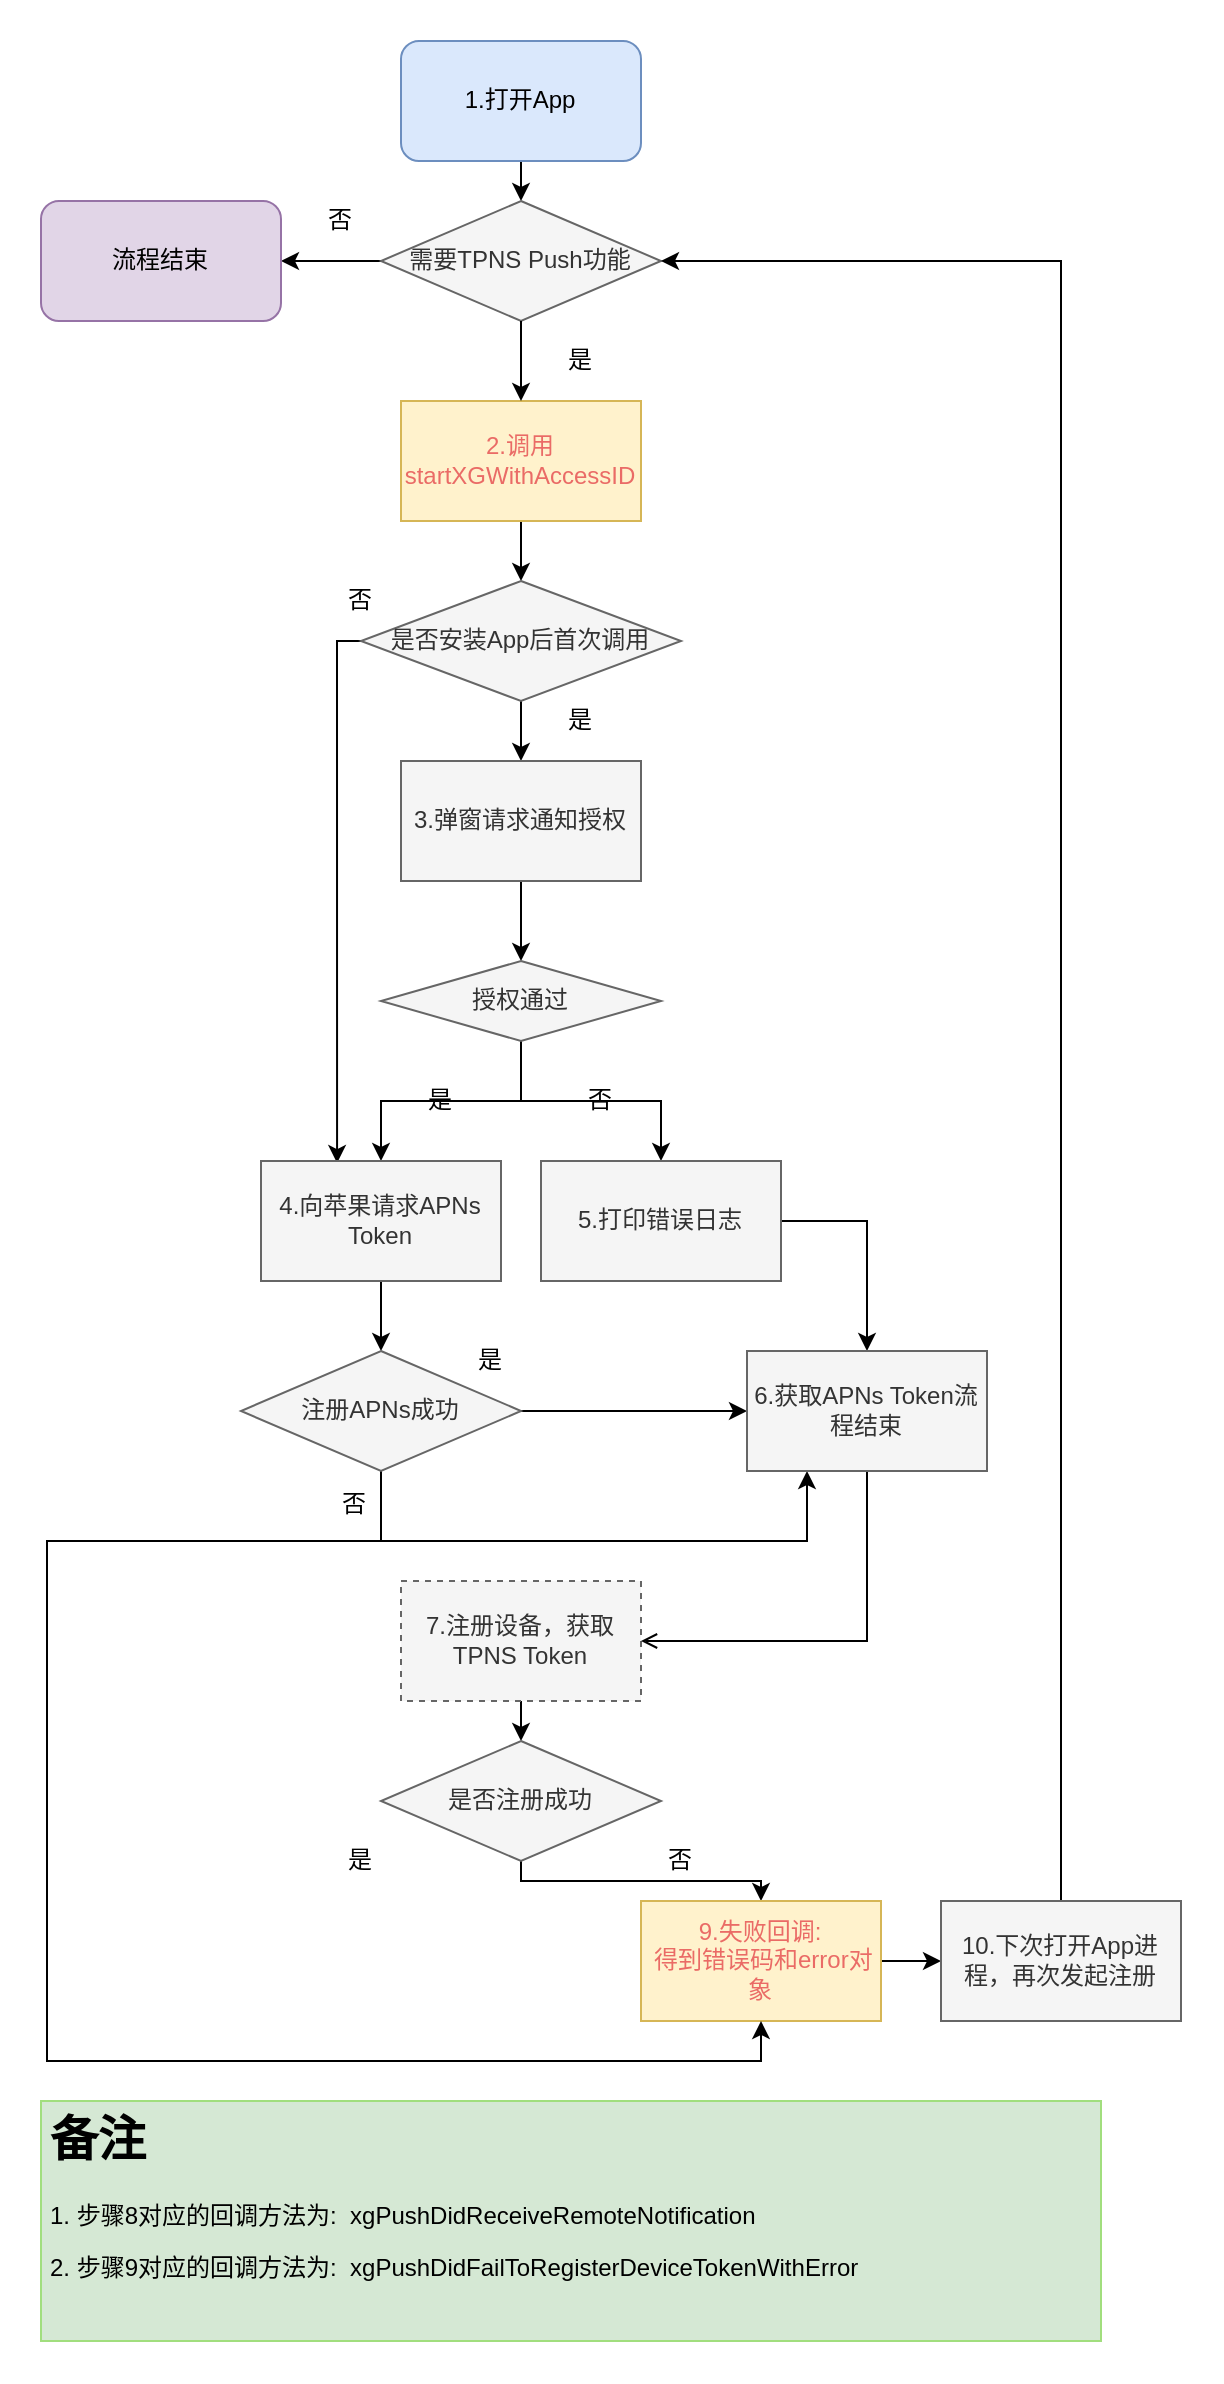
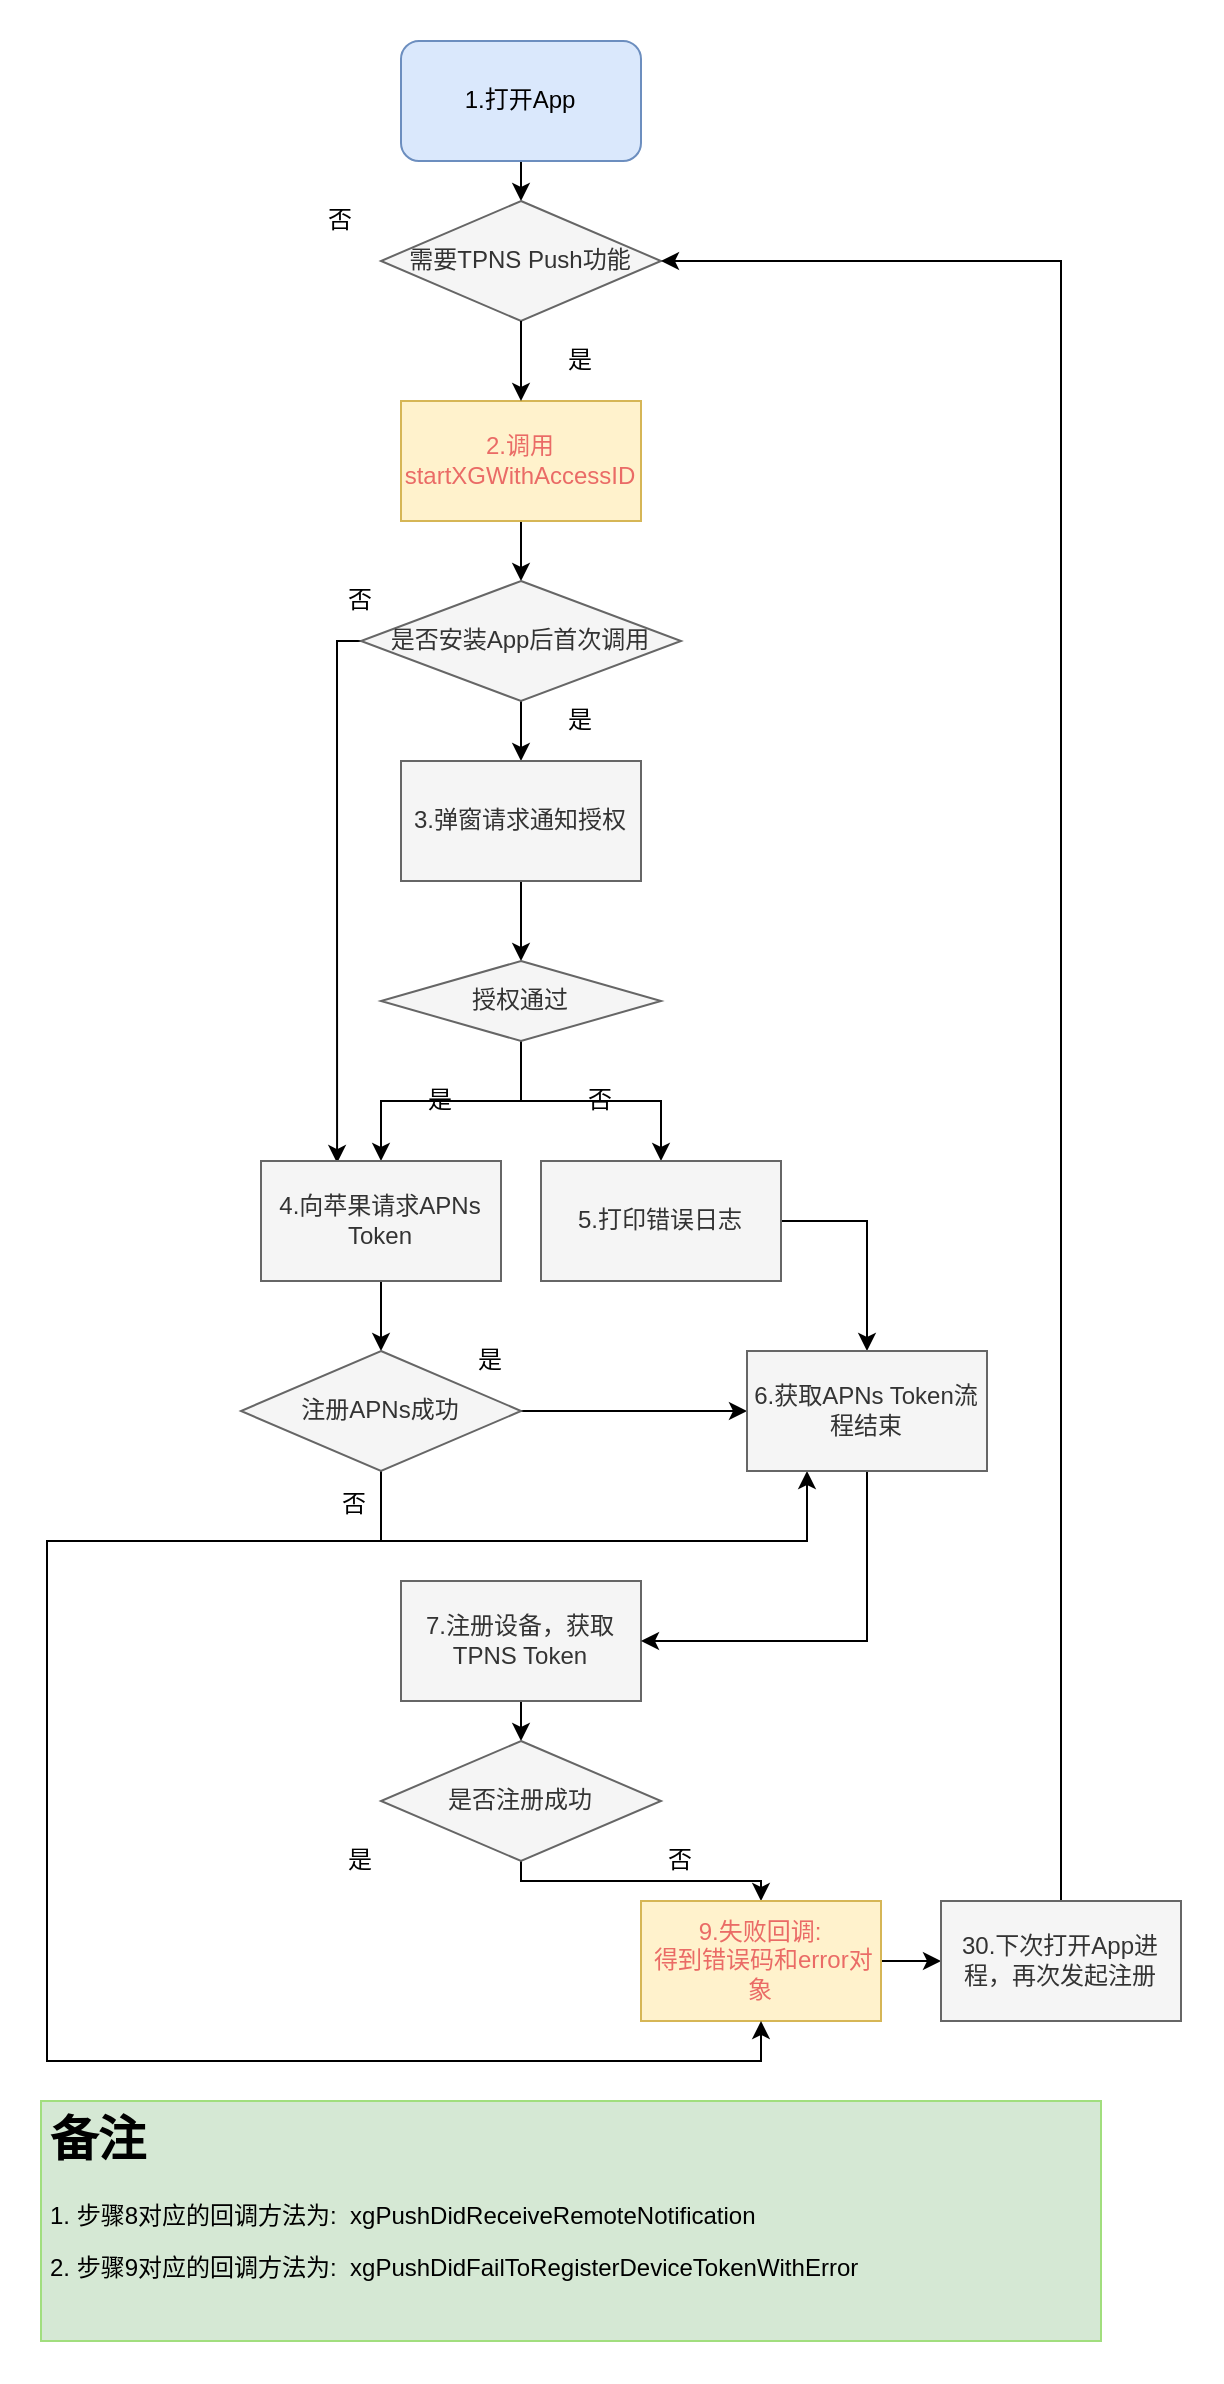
  <mxCell id="0" />
  <mxCell id="1" parent="0" />
  <mxCell id="2" value="" style="endArrow=classic;html=1;exitX=0.5;exitY=1;exitDx=0;exitDy=0;entryX=0.5;entryY=0;entryDx=0;entryDy=0;" edge="1" parent="1" source="3"><mxGeometry width="50" height="50" relative="1" as="geometry"><mxPoint x="260" y="80" as="sourcePoint" /><mxPoint x="260" y="100" as="targetPoint" /></mxGeometry></mxCell>
  <mxCell id="3" value="&lt;font face=&quot;helvetica&quot;&gt;1.打开App&lt;/font&gt;" style="rounded=1;whiteSpace=wrap;html=1;fillColor=#dae8fc;strokeColor=#6c8ebf;" vertex="1" parent="1"><mxGeometry x="200" y="20" width="120" height="60" as="geometry" /></mxCell>
  <mxCell id="4" style="edgeStyle=orthogonalEdgeStyle;rounded=0;orthogonalLoop=1;jettySize=auto;html=1;exitX=0.5;exitY=1;exitDx=0;exitDy=0;entryX=0.5;entryY=0;entryDx=0;entryDy=0;" edge="1" parent="1" source="5" target="12"><mxGeometry relative="1" as="geometry" /></mxCell>
  <mxCell id="5" value="&lt;font face=&quot;helvetica&quot;&gt;&lt;font color=&quot;#ea6b66&quot;&gt;2.调用startXGWithAccessID&lt;/font&gt;&lt;br&gt;&lt;/font&gt;" style="rounded=0;whiteSpace=wrap;html=1;fillColor=#fff2cc;strokeColor=#d6b656;" vertex="1" parent="1"><mxGeometry x="200" y="200" width="120" height="60" as="geometry" /></mxCell>
  <mxCell id="6" value="是" style="text;html=1;strokeColor=none;fillColor=none;align=center;verticalAlign=middle;whiteSpace=wrap;rounded=0;" vertex="1" parent="1"><mxGeometry x="270" y="170" width="40" height="20" as="geometry" /></mxCell>
- <mxCell id="7" style="edgeStyle=orthogonalEdgeStyle;rounded=0;orthogonalLoop=1;jettySize=auto;html=1;exitX=0;exitY=0.5;exitDx=0;exitDy=0;entryX=1;entryY=0.5;entryDx=0;entryDy=0;" edge="1" parent="1" source="8" target="34"><mxGeometry relative="1" as="geometry" /></mxCell>
  <mxCell id="8" value="需要TPNS Push功能" style="rhombus;whiteSpace=wrap;html=1;fillColor=#f5f5f5;strokeColor=#666666;fontColor=#333333;" vertex="1" parent="1"><mxGeometry x="190" y="100" width="140" height="60" as="geometry" /></mxCell>
  <mxCell id="9" value="" style="edgeStyle=orthogonalEdgeStyle;rounded=0;orthogonalLoop=1;jettySize=auto;html=1;exitX=0.5;exitY=1;exitDx=0;exitDy=0;" edge="1" parent="1" source="8"><mxGeometry relative="1" as="geometry"><mxPoint x="270" y="270" as="sourcePoint" /><mxPoint x="260" y="200" as="targetPoint" /></mxGeometry></mxCell>
  <mxCell id="10" style="edgeStyle=orthogonalEdgeStyle;rounded=0;orthogonalLoop=1;jettySize=auto;html=1;" edge="1" parent="1" source="12" target="14"><mxGeometry relative="1" as="geometry" /></mxCell>
  <mxCell id="11" style="edgeStyle=orthogonalEdgeStyle;rounded=0;orthogonalLoop=1;jettySize=auto;html=1;exitX=0;exitY=0.5;exitDx=0;exitDy=0;entryX=0.317;entryY=0.017;entryDx=0;entryDy=0;entryPerimeter=0;" edge="1" parent="1" source="12" target="20"><mxGeometry relative="1" as="geometry"><Array as="points"><mxPoint x="168" y="320" /></Array></mxGeometry></mxCell>
  <mxCell id="12" value="是否安装App后首次调用" style="rhombus;whiteSpace=wrap;html=1;fillColor=#f5f5f5;strokeColor=#666666;fontColor=#333333;" vertex="1" parent="1"><mxGeometry x="180" y="290" width="160" height="60" as="geometry" /></mxCell>
  <mxCell id="13" style="edgeStyle=orthogonalEdgeStyle;rounded=0;orthogonalLoop=1;jettySize=auto;html=1;" edge="1" parent="1" source="14" target="18"><mxGeometry relative="1" as="geometry" /></mxCell>
  <mxCell id="14" value="3.弹窗请求通知授权" style="rounded=0;whiteSpace=wrap;html=1;fillColor=#f5f5f5;strokeColor=#666666;fontColor=#333333;" vertex="1" parent="1"><mxGeometry x="200" y="380" width="120" height="60" as="geometry" /></mxCell>
  <mxCell id="15" value="是" style="text;html=1;strokeColor=none;fillColor=none;align=center;verticalAlign=middle;whiteSpace=wrap;rounded=0;" vertex="1" parent="1"><mxGeometry x="270" y="350" width="40" height="20" as="geometry" /></mxCell>
  <mxCell id="16" style="edgeStyle=orthogonalEdgeStyle;rounded=0;orthogonalLoop=1;jettySize=auto;html=1;exitX=0.5;exitY=1;exitDx=0;exitDy=0;entryX=0.5;entryY=0;entryDx=0;entryDy=0;" edge="1" parent="1" source="18" target="20"><mxGeometry relative="1" as="geometry" /></mxCell>
  <mxCell id="17" style="edgeStyle=orthogonalEdgeStyle;rounded=0;orthogonalLoop=1;jettySize=auto;html=1;exitX=0.5;exitY=1;exitDx=0;exitDy=0;entryX=0.5;entryY=0;entryDx=0;entryDy=0;" edge="1" parent="1" source="18" target="25"><mxGeometry relative="1" as="geometry" /></mxCell>
  <mxCell id="18" value="授权通过" style="rhombus;whiteSpace=wrap;html=1;fillColor=#f5f5f5;strokeColor=#666666;fontColor=#333333;" vertex="1" parent="1"><mxGeometry x="190" y="480" width="140" height="40" as="geometry" /></mxCell>
  <mxCell id="19" style="edgeStyle=orthogonalEdgeStyle;rounded=0;orthogonalLoop=1;jettySize=auto;html=1;exitX=0.5;exitY=1;exitDx=0;exitDy=0;entryX=0.5;entryY=0;entryDx=0;entryDy=0;" edge="1" parent="1" source="20" target="41"><mxGeometry relative="1" as="geometry" /></mxCell>
  <mxCell id="20" value="4.向苹果请求APNs Token" style="rounded=0;whiteSpace=wrap;html=1;fillColor=#f5f5f5;strokeColor=#666666;fontColor=#333333;" vertex="1" parent="1"><mxGeometry x="130" y="580" width="120" height="60" as="geometry" /></mxCell>
  <mxCell id="21" style="edgeStyle=orthogonalEdgeStyle;rounded=0;orthogonalLoop=1;jettySize=auto;html=1;exitX=0.5;exitY=1;exitDx=0;exitDy=0;entryX=0.5;entryY=0;entryDx=0;entryDy=0;" edge="1" parent="1" source="22" target="29"><mxGeometry relative="1" as="geometry" /></mxCell>
- <mxCell id="22" value="7.注册设备，获取TPNS Token" style="rounded=0;whiteSpace=wrap;html=1;fillColor=#f5f5f5;strokeColor=#666666;fontColor=#333333;dashed=1;" vertex="1" parent="1"><mxGeometry x="200" y="790" width="120" height="60" as="geometry" /></mxCell>
+ <mxCell id="22" value="7.注册设备，获取TPNS Token" style="rounded=0;whiteSpace=wrap;html=1;fillColor=#f5f5f5;strokeColor=#666666;fontColor=#333333;" vertex="1" parent="1"><mxGeometry x="200" y="790" width="120" height="60" as="geometry" /></mxCell>
  <mxCell id="23" value="是" style="text;html=1;strokeColor=none;fillColor=none;align=center;verticalAlign=middle;whiteSpace=wrap;rounded=0;" vertex="1" parent="1"><mxGeometry x="200" y="540" width="40" height="20" as="geometry" /></mxCell>
  <mxCell id="24" style="edgeStyle=orthogonalEdgeStyle;rounded=0;orthogonalLoop=1;jettySize=auto;html=1;exitX=1;exitY=0.5;exitDx=0;exitDy=0;" edge="1" parent="1" source="25" target="45"><mxGeometry relative="1" as="geometry" /></mxCell>
  <mxCell id="25" value="5.打印错误日志" style="rounded=0;whiteSpace=wrap;html=1;fillColor=#f5f5f5;strokeColor=#666666;fontColor=#333333;" vertex="1" parent="1"><mxGeometry x="270" y="580" width="120" height="60" as="geometry" /></mxCell>
  <mxCell id="26" value="否" style="text;html=1;strokeColor=none;fillColor=none;align=center;verticalAlign=middle;whiteSpace=wrap;rounded=0;" vertex="1" parent="1"><mxGeometry x="280" y="540" width="40" height="20" as="geometry" /></mxCell>
  <mxCell id="27" value="否" style="text;html=1;strokeColor=none;fillColor=none;align=center;verticalAlign=middle;whiteSpace=wrap;rounded=0;" vertex="1" parent="1"><mxGeometry x="160" y="290" width="40" height="20" as="geometry" /></mxCell>
  <mxCell id="28" style="edgeStyle=orthogonalEdgeStyle;rounded=0;orthogonalLoop=1;jettySize=auto;html=1;exitX=0.5;exitY=1;exitDx=0;exitDy=0;entryX=0.5;entryY=0;entryDx=0;entryDy=0;" edge="1" parent="1" source="29" target="31"><mxGeometry relative="1" as="geometry"><Array as="points"><mxPoint x="260" y="940" /><mxPoint x="380" y="940" /></Array></mxGeometry></mxCell>
  <mxCell id="29" value="是否注册成功" style="rhombus;whiteSpace=wrap;html=1;fillColor=#f5f5f5;strokeColor=#666666;fontColor=#333333;" vertex="1" parent="1"><mxGeometry x="190" y="870" width="140" height="60" as="geometry" /></mxCell>
  <mxCell id="30" style="edgeStyle=orthogonalEdgeStyle;rounded=0;orthogonalLoop=1;jettySize=auto;html=1;exitX=1;exitY=0.5;exitDx=0;exitDy=0;entryX=0;entryY=0.5;entryDx=0;entryDy=0;" edge="1" parent="1" source="31" target="33"><mxGeometry relative="1" as="geometry" /></mxCell>
  <mxCell id="31" value="&lt;font color=&quot;#ea6b66&quot;&gt;9.失败回调:&lt;br&gt;&amp;nbsp;得到错误码和error对象&lt;/font&gt;" style="rounded=0;whiteSpace=wrap;html=1;fillColor=#fff2cc;strokeColor=#d6b656;" vertex="1" parent="1"><mxGeometry x="320" y="950" width="120" height="60" as="geometry" /></mxCell>
  <mxCell id="32" style="edgeStyle=orthogonalEdgeStyle;rounded=0;orthogonalLoop=1;jettySize=auto;html=1;exitX=0.5;exitY=0;exitDx=0;exitDy=0;entryX=1;entryY=0.5;entryDx=0;entryDy=0;" edge="1" parent="1" source="33" target="8"><mxGeometry relative="1" as="geometry" /></mxCell>
- <mxCell id="33" value="10.下次打开App进程，再次发起注册" style="rounded=0;whiteSpace=wrap;html=1;fillColor=#f5f5f5;strokeColor=#666666;fontColor=#333333;" vertex="1" parent="1"><mxGeometry x="470" y="950" width="120" height="60" as="geometry" /></mxCell>
- <mxCell id="34" value="&lt;font face=&quot;helvetica&quot;&gt;流程结束&lt;br&gt;&lt;/font&gt;" style="rounded=1;whiteSpace=wrap;html=1;fillColor=#e1d5e7;strokeColor=#9673a6;" vertex="1" parent="1"><mxGeometry x="20" y="100" width="120" height="60" as="geometry" /></mxCell>
+ <mxCell id="33" value="30.下次打开App进程，再次发起注册" style="rounded=0;whiteSpace=wrap;html=1;fillColor=#f5f5f5;strokeColor=#666666;fontColor=#333333;" vertex="1" parent="1"><mxGeometry x="470" y="950" width="120" height="60" as="geometry" /></mxCell>
  <mxCell id="35" value="否" style="text;html=1;strokeColor=none;fillColor=none;align=center;verticalAlign=middle;whiteSpace=wrap;rounded=0;" vertex="1" parent="1"><mxGeometry x="150" y="100" width="40" height="20" as="geometry" /></mxCell>
  <mxCell id="36" value="是" style="text;html=1;strokeColor=none;fillColor=none;align=center;verticalAlign=middle;whiteSpace=wrap;rounded=0;" vertex="1" parent="1"><mxGeometry x="160" y="920" width="40" height="20" as="geometry" /></mxCell>
  <mxCell id="37" value="否" style="text;html=1;strokeColor=none;fillColor=none;align=center;verticalAlign=middle;whiteSpace=wrap;rounded=0;" vertex="1" parent="1"><mxGeometry x="320" y="920" width="40" height="20" as="geometry" /></mxCell>
  <mxCell id="38" style="edgeStyle=orthogonalEdgeStyle;rounded=0;orthogonalLoop=1;jettySize=auto;html=1;entryX=0.5;entryY=1;entryDx=0;entryDy=0;" edge="1" parent="1" target="31"><mxGeometry relative="1" as="geometry"><Array as="points"><mxPoint x="80" y="770" /><mxPoint x="23" y="770" /><mxPoint x="23" y="1030" /><mxPoint x="380" y="1030" /></Array><mxPoint x="190" y="770" as="sourcePoint" /></mxGeometry></mxCell>
  <mxCell id="39" style="edgeStyle=orthogonalEdgeStyle;rounded=0;orthogonalLoop=1;jettySize=auto;html=1;exitX=0.5;exitY=1;exitDx=0;exitDy=0;entryX=0.25;entryY=1;entryDx=0;entryDy=0;" edge="1" parent="1" source="41" target="45"><mxGeometry relative="1" as="geometry"><Array as="points"><mxPoint x="190" y="770" /><mxPoint x="403" y="770" /></Array></mxGeometry></mxCell>
  <mxCell id="40" style="edgeStyle=orthogonalEdgeStyle;rounded=0;orthogonalLoop=1;jettySize=auto;html=1;exitX=1;exitY=0.5;exitDx=0;exitDy=0;entryX=0;entryY=0.5;entryDx=0;entryDy=0;" edge="1" parent="1" source="41" target="45"><mxGeometry relative="1" as="geometry"><mxPoint x="363" y="705" as="targetPoint" /></mxGeometry></mxCell>
  <mxCell id="41" value="注册APNs成功" style="rhombus;whiteSpace=wrap;html=1;fillColor=#f5f5f5;strokeColor=#666666;fontColor=#333333;" vertex="1" parent="1"><mxGeometry x="120" y="675" width="140" height="60" as="geometry" /></mxCell>
  <mxCell id="42" value="否" style="text;html=1;strokeColor=none;fillColor=none;align=center;verticalAlign=middle;whiteSpace=wrap;rounded=0;" vertex="1" parent="1"><mxGeometry x="157" y="742" width="40" height="20" as="geometry" /></mxCell>
  <mxCell id="43" value="是" style="text;html=1;strokeColor=none;fillColor=none;align=center;verticalAlign=middle;whiteSpace=wrap;rounded=0;" vertex="1" parent="1"><mxGeometry x="225" y="670" width="40" height="20" as="geometry" /></mxCell>
- <mxCell id="44" style="edgeStyle=orthogonalEdgeStyle;rounded=0;orthogonalLoop=1;jettySize=auto;html=1;exitX=0.5;exitY=1;exitDx=0;exitDy=0;entryX=1;entryY=0.5;entryDx=0;entryDy=0;endArrow=open;" edge="1" parent="1" source="45" target="22"><mxGeometry relative="1" as="geometry" /></mxCell>
+ <mxCell id="44" style="edgeStyle=orthogonalEdgeStyle;rounded=0;orthogonalLoop=1;jettySize=auto;html=1;exitX=0.5;exitY=1;exitDx=0;exitDy=0;entryX=1;entryY=0.5;entryDx=0;entryDy=0;" edge="1" parent="1" source="45" target="22"><mxGeometry relative="1" as="geometry" /></mxCell>
  <mxCell id="45" value="6.获取APNs Token流程结束" style="rounded=0;whiteSpace=wrap;html=1;fillColor=#f5f5f5;strokeColor=#666666;fontColor=#333333;" vertex="1" parent="1"><mxGeometry x="373" y="675" width="120" height="60" as="geometry" /></mxCell>
  <mxCell id="46" value="&lt;h1&gt;备注&lt;/h1&gt;&lt;p&gt;1. 步骤8对应的回调方法为:&amp;nbsp;&amp;nbsp;xgPushDidReceiveRemoteNotification&lt;/p&gt;&lt;p&gt;2. 步骤9对应的回调方法为:&amp;nbsp; xgPushDidFailToRegisterDeviceTokenWithError&lt;/p&gt;" style="text;html=1;fillColor=#d5e8d4;spacing=5;spacingTop=-20;whiteSpace=wrap;overflow=hidden;rounded=0;strokeColor=#A1DE7E;" vertex="1" parent="1"><mxGeometry x="20" y="1050" width="530" height="120" as="geometry" /></mxCell>
